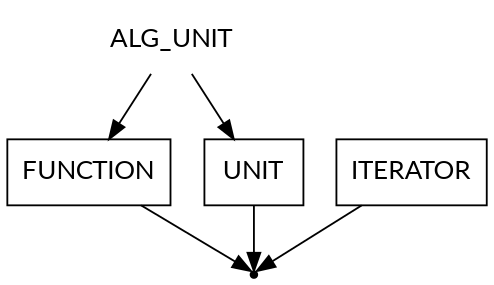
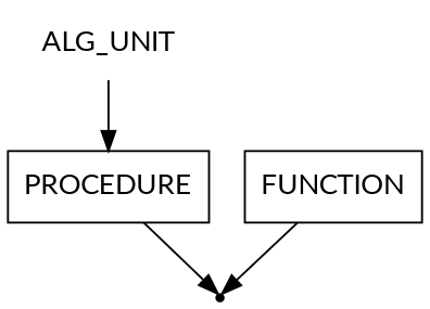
  digraph {
    fontname=Lato
    node [fontname=Lato shape=box]
    edge [fontname=Lato]
    n1 [label=ALG_UNIT shape=plaintext]
    n2 [label=FUNCTION]
-   n3 [label=UNIT]
+   n3 [label=PROCEDURE]
    end [shape=point]
-   n5 [label=ITERATOR]
-   n1 -> n2
    n1 -> n3
    n2 -> end
    n3 -> end
-   n5 -> end
  }
